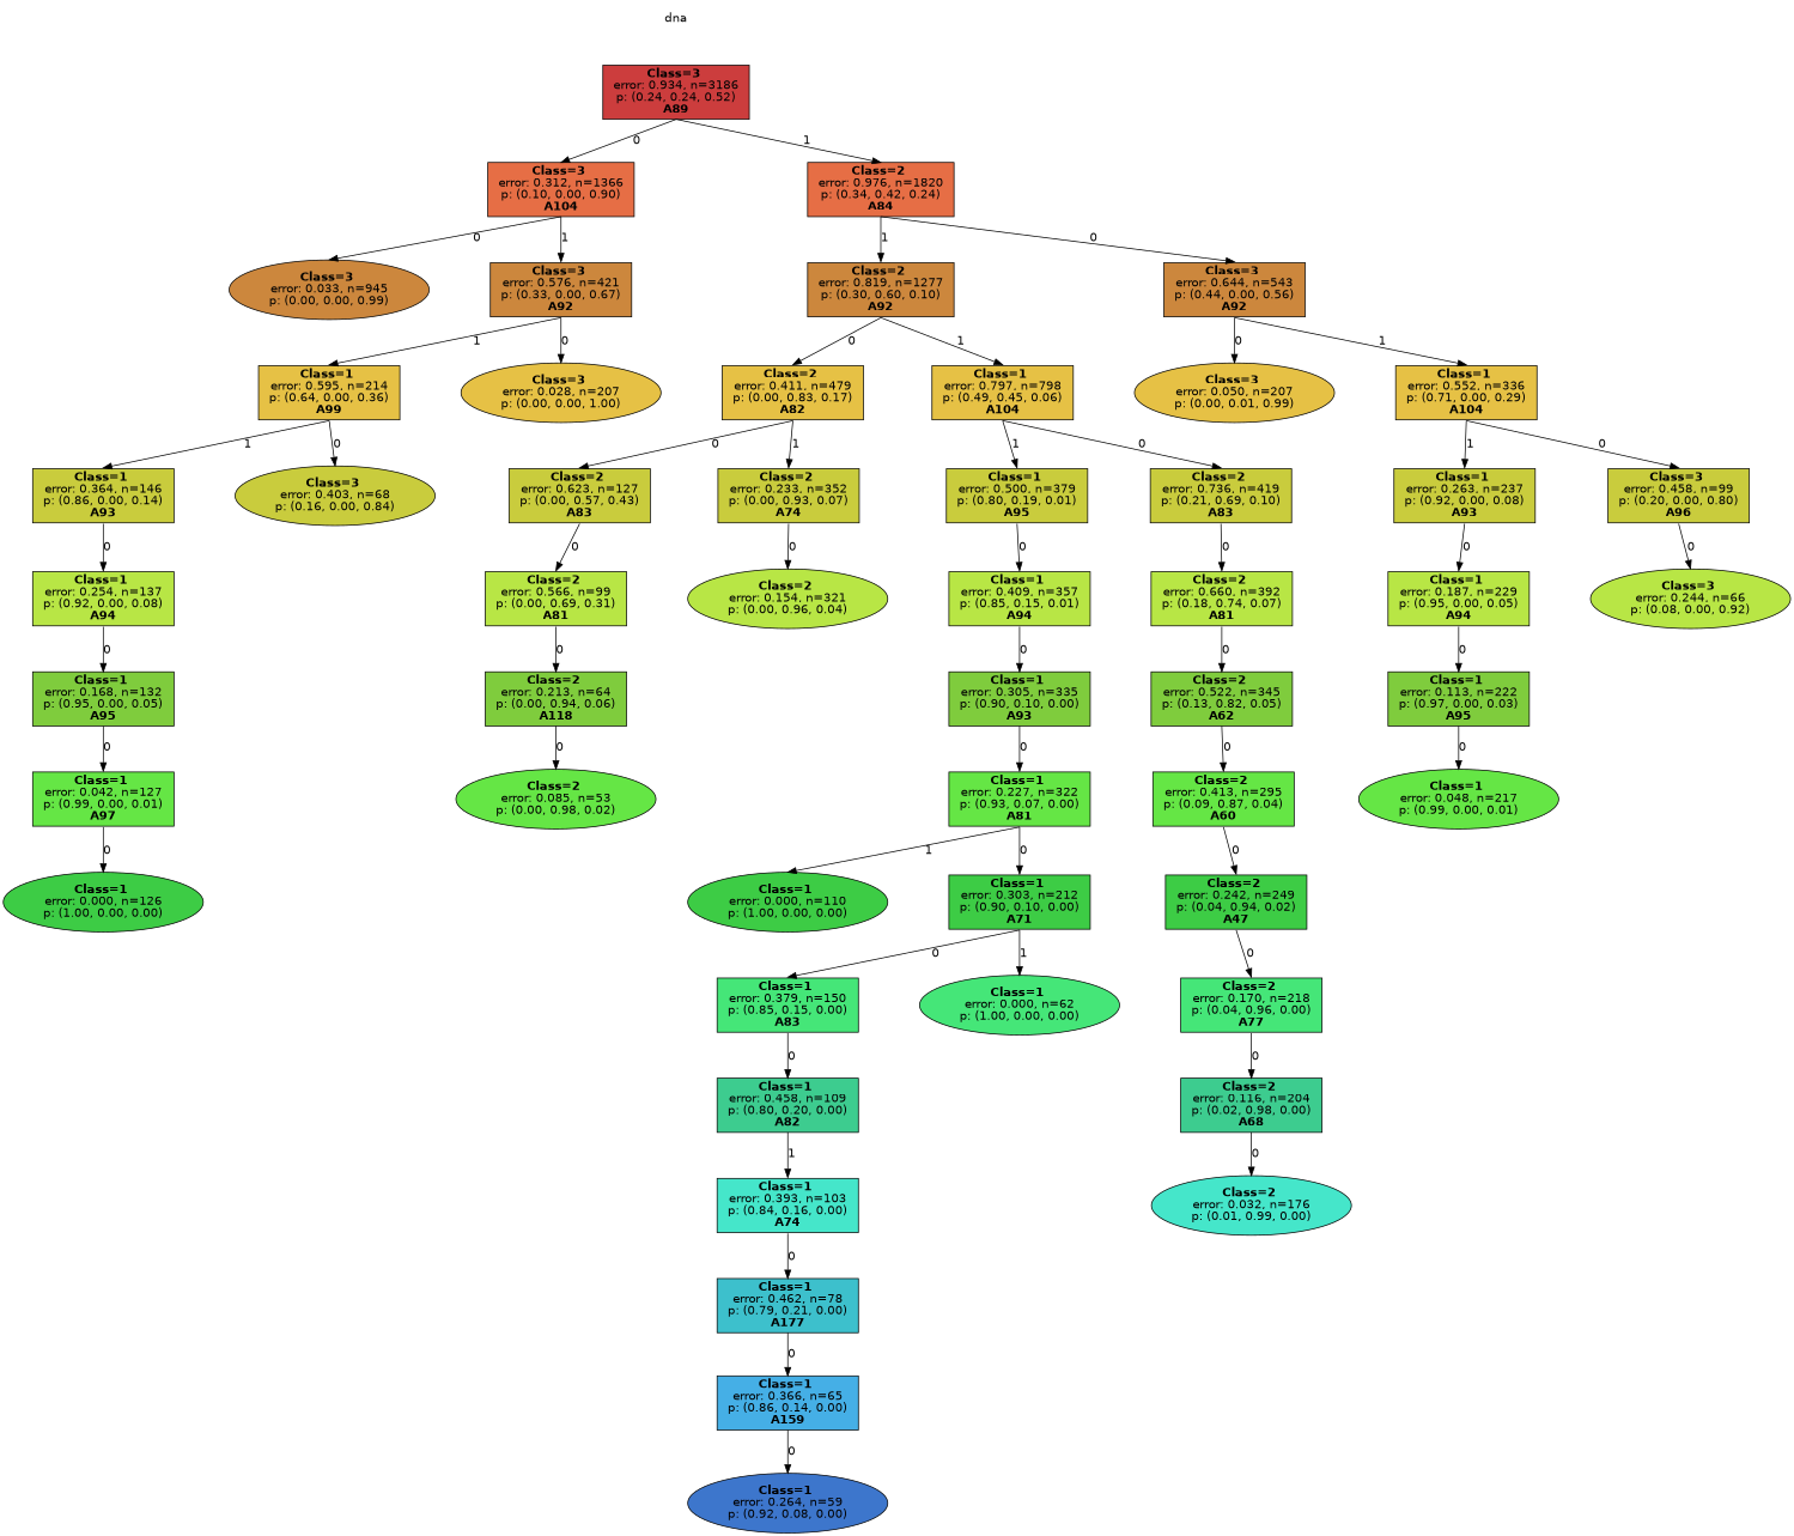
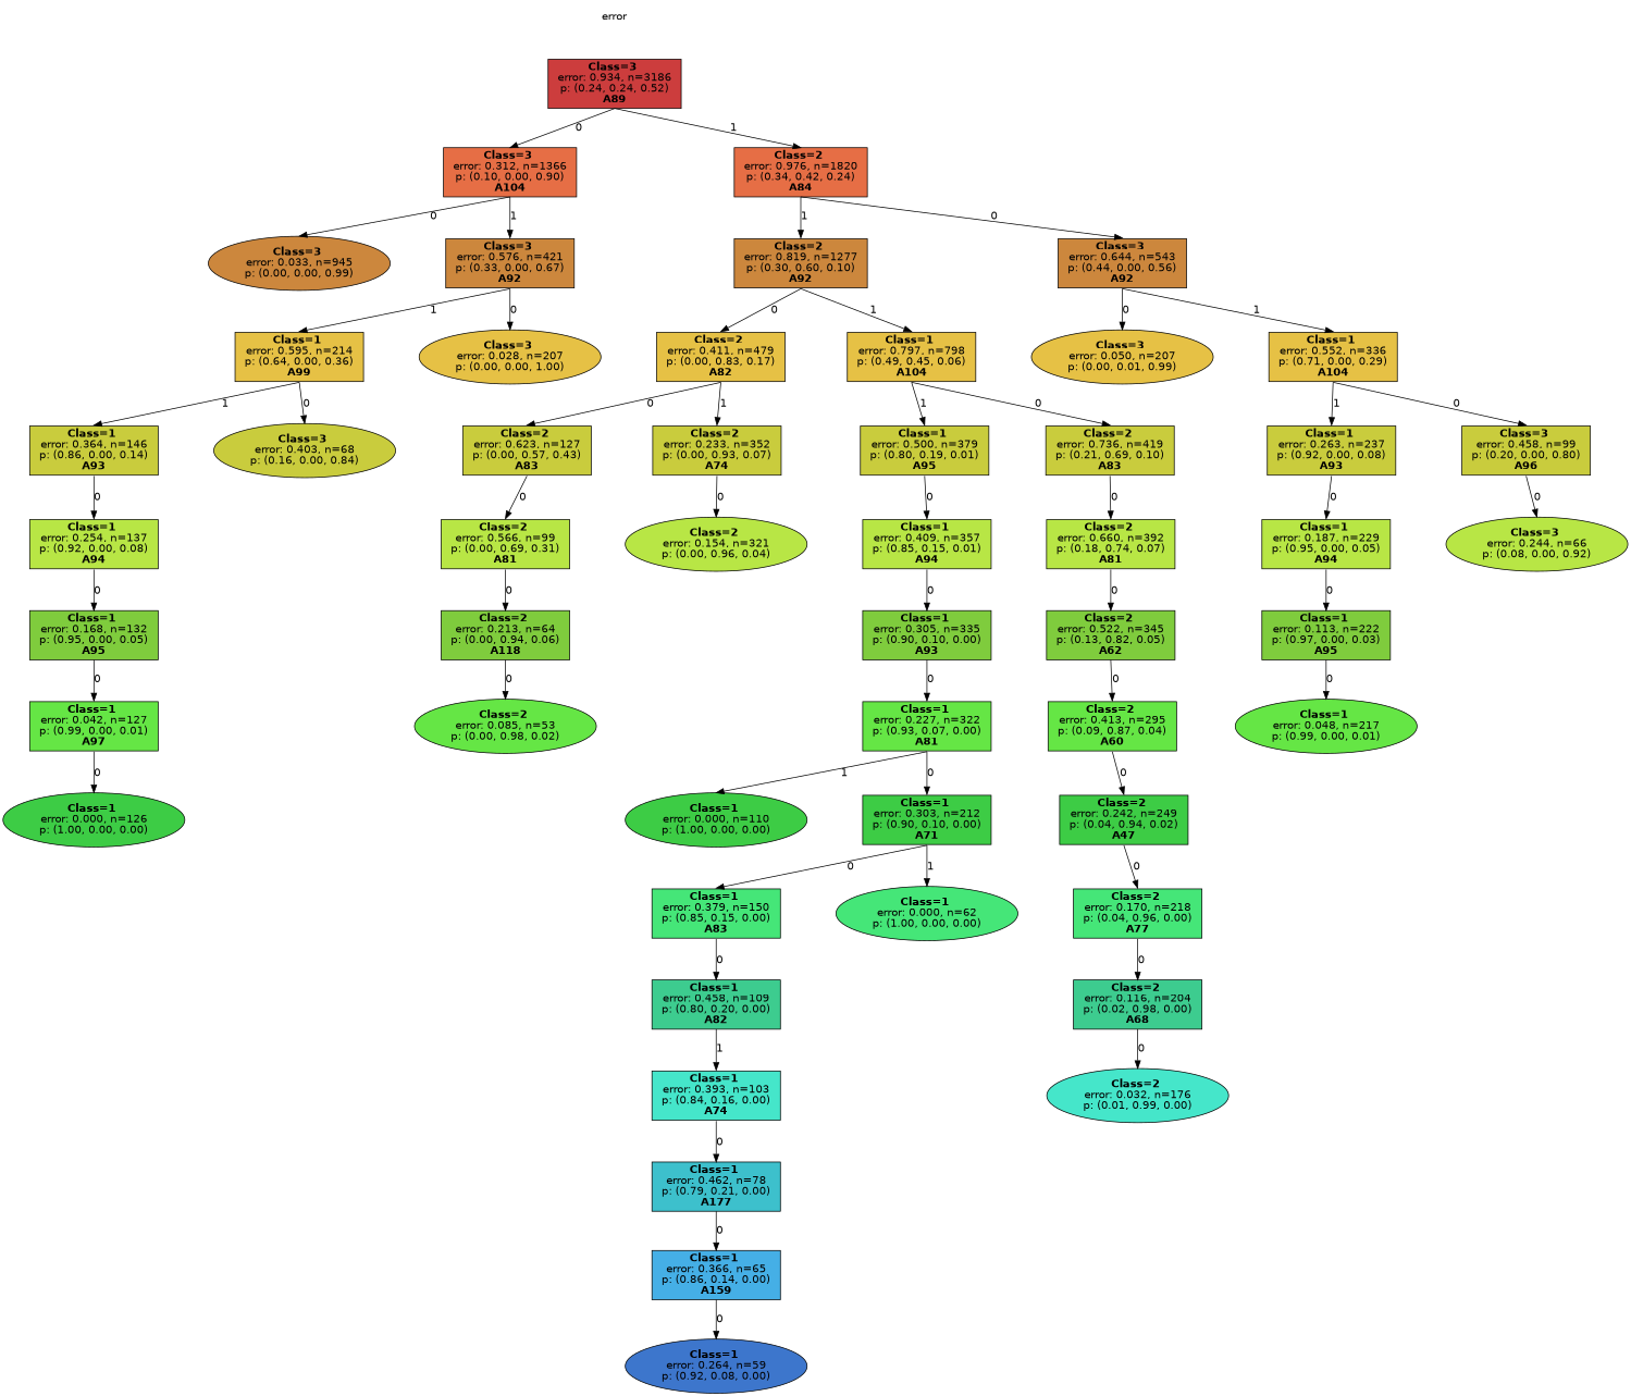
  digraph {
    nodesep=1
    ranksep=0.5
    splines=false
    node [color=black fillcolor="0.171 0.7 0.800" fontname=helvetica shape=rect style=filled]
    edge [fontname=helvetica headport=n tailport=s]
-   n1 [fillcolor=white label=dna shape=plaintext]
+   n1 [fillcolor=white label=error shape=plaintext]
    n2 [fillcolor="0.000 0.7 0.800" label=<<b> Class=3 </b> <br/> error: 0.934, n=3186 <br/> p: (0.24, 0.24, 0.52) <br/><b>A89</b>>]
    n3 [fillcolor="0.043 0.7 0.900" label=<<b> Class=3 </b> <br/> error: 0.312, n=1366 <br/> p: (0.10, 0.00, 0.90) <br/><b>A104</b>>]
    n4 [fillcolor="0.043 0.7 0.900" label=<<b> Class=2 </b> <br/> error: 0.976, n=1820 <br/> p: (0.34, 0.42, 0.24) <br/><b>A84</b>>]
    n5 [fillcolor="0.086 0.7 0.800" label=<<b> Class=3 </b> <br/> error: 0.033, n=945 <br/> p: (0.00, 0.00, 0.99) > shape=oval]
    n6 [fillcolor="0.086 0.7 0.800" label=<<b> Class=3 </b> <br/> error: 0.576, n=421 <br/> p: (0.33, 0.00, 0.67) <br/><b>A92</b>>]
    n7 [fillcolor="0.129 0.7 0.900" label=<<b> Class=1 </b> <br/> error: 0.595, n=214 <br/> p: (0.64, 0.00, 0.36) <br/><b>A99</b>>]
    n8 [fillcolor="0.129 0.7 0.900" label=<<b> Class=3 </b> <br/> error: 0.028, n=207 <br/> p: (0.00, 0.00, 1.00) > shape=oval]
    n9 [label=<<b> Class=1 </b> <br/> error: 0.364, n=146 <br/> p: (0.86, 0.00, 0.14) <br/><b>A93</b>>]
    n10 [label=<<b> Class=3 </b> <br/> error: 0.403, n=68 <br/> p: (0.16, 0.00, 0.84) > shape=oval]
    n11 [fillcolor="0.214 0.7 0.900" label=<<b> Class=1 </b> <br/> error: 0.254, n=137 <br/> p: (0.92, 0.00, 0.08) <br/><b>A94</b>>]
    n12 [fillcolor="0.257 0.7 0.800" label=<<b> Class=1 </b> <br/> error: 0.168, n=132 <br/> p: (0.95, 0.00, 0.05) <br/><b>A95</b>>]
    n13 [fillcolor="0.300 0.7 0.900" label=<<b> Class=1 </b> <br/> error: 0.042, n=127 <br/> p: (0.99, 0.00, 0.01) <br/><b>A97</b>>]
    n14 [fillcolor="0.343 0.7 0.800" label=<<b> Class=1 </b> <br/> error: 0.000, n=126 <br/> p: (1.00, 0.00, 0.00) > shape=oval]
    n15 [fillcolor="0.086 0.7 0.800" label=<<b> Class=2 </b> <br/> error: 0.819, n=1277 <br/> p: (0.30, 0.60, 0.10) <br/><b>A92</b>>]
    n16 [fillcolor="0.086 0.7 0.800" label=<<b> Class=3 </b> <br/> error: 0.644, n=543 <br/> p: (0.44, 0.00, 0.56) <br/><b>A92</b>>]
    n17 [fillcolor="0.129 0.7 0.900" label=<<b> Class=2 </b> <br/> error: 0.411, n=479 <br/> p: (0.00, 0.83, 0.17) <br/><b>A82</b>>]
    n18 [fillcolor="0.129 0.7 0.900" label=<<b> Class=1 </b> <br/> error: 0.797, n=798 <br/> p: (0.49, 0.45, 0.06) <br/><b>A104</b>>]
    n19 [label=<<b> Class=2 </b> <br/> error: 0.623, n=127 <br/> p: (0.00, 0.57, 0.43) <br/><b>A83</b>>]
    n20 [label=<<b> Class=2 </b> <br/> error: 0.233, n=352 <br/> p: (0.00, 0.93, 0.07) <br/><b>A74</b>>]
    n21 [fillcolor="0.214 0.7 0.900" label=<<b> Class=2 </b> <br/> error: 0.566, n=99 <br/> p: (0.00, 0.69, 0.31) <br/><b>A81</b>>]
    n22 [fillcolor="0.257 0.7 0.800" label=<<b> Class=2 </b> <br/> error: 0.213, n=64 <br/> p: (0.00, 0.94, 0.06) <br/><b>A118</b>>]
    n23 [fillcolor="0.300 0.7 0.900" label=<<b> Class=2 </b> <br/> error: 0.085, n=53 <br/> p: (0.00, 0.98, 0.02) > shape=oval]
    n24 [fillcolor="0.214 0.7 0.900" label=<<b> Class=2 </b> <br/> error: 0.154, n=321 <br/> p: (0.00, 0.96, 0.04) > shape=oval]
    n25 [label=<<b> Class=1 </b> <br/> error: 0.500, n=379 <br/> p: (0.80, 0.19, 0.01) <br/><b>A95</b>>]
    n26 [label=<<b> Class=2 </b> <br/> error: 0.736, n=419 <br/> p: (0.21, 0.69, 0.10) <br/><b>A83</b>>]
    n27 [fillcolor="0.214 0.7 0.900" label=<<b> Class=1 </b> <br/> error: 0.409, n=357 <br/> p: (0.85, 0.15, 0.01) <br/><b>A94</b>>]
    n28 [fillcolor="0.257 0.7 0.800" label=<<b> Class=1 </b> <br/> error: 0.305, n=335 <br/> p: (0.90, 0.10, 0.00) <br/><b>A93</b>>]
    n29 [fillcolor="0.300 0.7 0.900" label=<<b> Class=1 </b> <br/> error: 0.227, n=322 <br/> p: (0.93, 0.07, 0.00) <br/><b>A81</b>>]
    n30 [fillcolor="0.343 0.7 0.800" label=<<b> Class=1 </b> <br/> error: 0.000, n=110 <br/> p: (1.00, 0.00, 0.00) > shape=oval]
    n31 [fillcolor="0.343 0.7 0.800" label=<<b> Class=1 </b> <br/> error: 0.303, n=212 <br/> p: (0.90, 0.10, 0.00) <br/><b>A71</b>>]
    n32 [fillcolor="0.386 0.7 0.900" label=<<b> Class=1 </b> <br/> error: 0.379, n=150 <br/> p: (0.85, 0.15, 0.00) <br/><b>A83</b>>]
    n33 [fillcolor="0.386 0.7 0.900" label=<<b> Class=1 </b> <br/> error: 0.000, n=62 <br/> p: (1.00, 0.00, 0.00) > shape=oval]
    n34 [fillcolor="0.429 0.7 0.800" label=<<b> Class=1 </b> <br/> error: 0.458, n=109 <br/> p: (0.80, 0.20, 0.00) <br/><b>A82</b>>]
    n35 [fillcolor="0.471 0.7 0.900" label=<<b> Class=1 </b> <br/> error: 0.393, n=103 <br/> p: (0.84, 0.16, 0.00) <br/><b>A74</b>>]
    n36 [fillcolor="0.514 0.7 0.800" label=<<b> Class=1 </b> <br/> error: 0.462, n=78 <br/> p: (0.79, 0.21, 0.00) <br/><b>A177</b>>]
    n37 [fillcolor="0.557 0.7 0.900" label=<<b> Class=1 </b> <br/> error: 0.366, n=65 <br/> p: (0.86, 0.14, 0.00) <br/><b>A159</b>>]
    n38 [fillcolor="0.600 0.7 0.800" label=<<b> Class=1 </b> <br/> error: 0.264, n=59 <br/> p: (0.92, 0.08, 0.00) > shape=oval]
    n39 [fillcolor="0.214 0.7 0.900" label=<<b> Class=2 </b> <br/> error: 0.660, n=392 <br/> p: (0.18, 0.74, 0.07) <br/><b>A81</b>>]
    n40 [fillcolor="0.257 0.7 0.800" label=<<b> Class=2 </b> <br/> error: 0.522, n=345 <br/> p: (0.13, 0.82, 0.05) <br/><b>A62</b>>]
    n41 [fillcolor="0.300 0.7 0.900" label=<<b> Class=2 </b> <br/> error: 0.413, n=295 <br/> p: (0.09, 0.87, 0.04) <br/><b>A60</b>>]
    n42 [fillcolor="0.343 0.7 0.800" label=<<b> Class=2 </b> <br/> error: 0.242, n=249 <br/> p: (0.04, 0.94, 0.02) <br/><b>A47</b>>]
    n43 [fillcolor="0.386 0.7 0.900" label=<<b> Class=2 </b> <br/> error: 0.170, n=218 <br/> p: (0.04, 0.96, 0.00) <br/><b>A77</b>>]
    n44 [fillcolor="0.429 0.7 0.800" label=<<b> Class=2 </b> <br/> error: 0.116, n=204 <br/> p: (0.02, 0.98, 0.00) <br/><b>A68</b>>]
    n45 [fillcolor="0.471 0.7 0.900" label=<<b> Class=2 </b> <br/> error: 0.032, n=176 <br/> p: (0.01, 0.99, 0.00) > shape=oval]
    n46 [fillcolor="0.129 0.7 0.900" label=<<b> Class=3 </b> <br/> error: 0.050, n=207 <br/> p: (0.00, 0.01, 0.99) > shape=oval]
    n47 [fillcolor="0.129 0.7 0.900" label=<<b> Class=1 </b> <br/> error: 0.552, n=336 <br/> p: (0.71, 0.00, 0.29) <br/><b>A104</b>>]
    n48 [label=<<b> Class=1 </b> <br/> error: 0.263, n=237 <br/> p: (0.92, 0.00, 0.08) <br/><b>A93</b>>]
    n49 [label=<<b> Class=3 </b> <br/> error: 0.458, n=99 <br/> p: (0.20, 0.00, 0.80) <br/><b>A96</b>>]
    n50 [fillcolor="0.214 0.7 0.900" label=<<b> Class=1 </b> <br/> error: 0.187, n=229 <br/> p: (0.95, 0.00, 0.05) <br/><b>A94</b>>]
    n51 [fillcolor="0.257 0.7 0.800" label=<<b> Class=1 </b> <br/> error: 0.113, n=222 <br/> p: (0.97, 0.00, 0.03) <br/><b>A95</b>>]
    n52 [fillcolor="0.300 0.7 0.900" label=<<b> Class=1 </b> <br/> error: 0.048, n=217 <br/> p: (0.99, 0.00, 0.01) > shape=oval]
    n53 [fillcolor="0.214 0.7 0.900" label=<<b> Class=3 </b> <br/> error: 0.244, n=66 <br/> p: (0.08, 0.00, 0.92) > shape=oval]
    n1 -> n2 [style=invis]
    n2 -> n3 [label=0]
    n2 -> n4 [label=1]
    n3 -> n5 [label=0]
    n3 -> n6 [label=1]
    n4 -> n15 [label=1]
    n4 -> n16 [label=0]
    n6 -> n7 [label=1]
    n6 -> n8 [label=0]
    n7 -> n9 [label=1]
    n7 -> n10 [label=0]
    n9 -> n11 [label=0]
    n11 -> n12 [label=0]
    n12 -> n13 [label=0]
    n13 -> n14 [label=0]
    n15 -> n17 [label=0]
    n15 -> n18 [label=1]
    n16 -> n46 [label=0]
    n16 -> n47 [label=1]
    n17 -> n19 [label=0]
    n17 -> n20 [label=1]
    n18 -> n25 [label=1]
    n18 -> n26 [label=0]
    n19 -> n21 [label=0]
    n20 -> n24 [label=0]
    n21 -> n22 [label=0]
    n22 -> n23 [label=0]
    n25 -> n27 [label=0]
    n26 -> n39 [label=0]
    n27 -> n28 [label=0]
    n28 -> n29 [label=0]
    n29 -> n30 [label=1]
    n29 -> n31 [label=0]
    n31 -> n32 [label=0]
    n31 -> n33 [label=1]
    n32 -> n34 [label=0]
    n34 -> n35 [label=1]
    n35 -> n36 [label=0]
    n36 -> n37 [label=0]
    n37 -> n38 [label=0]
    n39 -> n40 [label=0]
    n40 -> n41 [label=0]
    n41 -> n42 [label=0]
    n42 -> n43 [label=0]
    n43 -> n44 [label=0]
    n44 -> n45 [label=0]
    n47 -> n48 [label=1]
    n47 -> n49 [label=0]
    n48 -> n50 [label=0]
    n49 -> n53 [label=0]
    n50 -> n51 [label=0]
    n51 -> n52 [label=0]
  }
